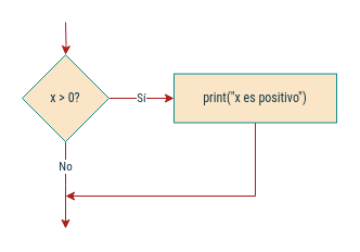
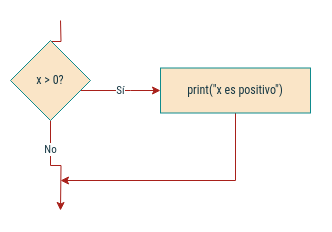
  <mxCell id="0" />
  <mxCell id="1" parent="0" />
  <mxCell id="2" style="edgeStyle=orthogonalEdgeStyle;rounded=0;orthogonalLoop=1;jettySize=auto;html=1;exitX=0.5;exitY=1;exitDx=0;exitDy=0;labelBackgroundColor=#DAD2D8;strokeColor=#A8201A;fontColor=#143642;fontFamily=Roboto Condensed;fontSource=https%3A%2F%2Ffonts.googleapis.com%2Fcss%3Ffamily%3DRoboto%2BCondensed;" parent="1" target="5" edge="1"><mxGeometry relative="1" as="geometry"><mxPoint x="60" y="20" as="sourcePoint" /></mxGeometry></mxCell>
  <mxCell id="3" value="Sí" style="edgeStyle=orthogonalEdgeStyle;rounded=0;orthogonalLoop=1;jettySize=auto;html=1;labelBackgroundColor=default;strokeColor=#A8201A;fontColor=#143642;fontFamily=Roboto Condensed;fontSource=https%3A%2F%2Ffonts.googleapis.com%2Fcss%3Ffamily%3DRoboto%2BCondensed;spacing=4;" parent="1" source="5" target="7" edge="1"><mxGeometry relative="1" as="geometry"><Array as="points"><mxPoint x="130" y="90" /><mxPoint x="130" y="90" /></Array></mxGeometry></mxCell>
  <mxCell id="4" value="No" style="edgeStyle=orthogonalEdgeStyle;rounded=0;orthogonalLoop=1;jettySize=auto;html=1;labelBackgroundColor=default;strokeColor=#A8201A;fontColor=#143642;fontFamily=Roboto Condensed;fontSource=https%3A%2F%2Ffonts.googleapis.com%2Fcss%3Ffamily%3DRoboto%2BCondensed;spacing=5;" parent="1" source="5" edge="1"><mxGeometry x="-0.429" relative="1" as="geometry"><mxPoint x="60" y="210" as="targetPoint" /><mxPoint as="offset" /></mxGeometry></mxCell>
- <mxCell id="5" value="x &amp;gt; 0?" style="rhombus;whiteSpace=wrap;html=1;fillColor=#FAE5C7;strokeColor=#0F8B8D;fontColor=#143642;fontFamily=Roboto Condensed;fontSource=https%3A%2F%2Ffonts.googleapis.com%2Fcss%3Ffamily%3DRoboto%2BCondensed;" parent="1" vertex="1"><mxGeometry x="20" y="50" width="80" height="80" as="geometry" /></mxCell>
+ <mxCell id="5" value="x &amp;gt; 0?" style="rhombus;whiteSpace=wrap;html=1;fillColor=#FAE5C7;strokeColor=#0F8B8D;fontColor=#143642;fontFamily=Roboto Condensed;fontSource=https%3A%2F%2Ffonts.googleapis.com%2Fcss%3Ffamily%3DRoboto%2BCondensed;" parent="1" vertex="1"><mxGeometry x="10" y="40" width="80" height="80" as="geometry" /></mxCell>
  <mxCell id="6" style="edgeStyle=orthogonalEdgeStyle;rounded=0;orthogonalLoop=1;jettySize=auto;html=1;labelBackgroundColor=#DAD2D8;strokeColor=#A8201A;fontColor=#143642;fontFamily=Roboto Condensed;fontSource=https%3A%2F%2Ffonts.googleapis.com%2Fcss%3Ffamily%3DRoboto%2BCondensed;" parent="1" source="7" edge="1"><mxGeometry relative="1" as="geometry"><mxPoint x="280" y="165" as="sourcePoint" /><Array as="points"><mxPoint x="235" y="180" /></Array><mxPoint x="60" y="180" as="targetPoint" /></mxGeometry></mxCell>
  <mxCell id="7" value="print(&quot;x es positivo&quot;)" style="rounded=0;whiteSpace=wrap;html=1;fillColor=#FAE5C7;strokeColor=#0F8B8D;fontColor=#143642;fontFamily=Roboto Condensed;fontSource=https%3A%2F%2Ffonts.googleapis.com%2Fcss%3Ffamily%3DRoboto%2BCondensed;" parent="1" vertex="1"><mxGeometry x="160" y="67.5" width="150" height="45" as="geometry" /></mxCell>
